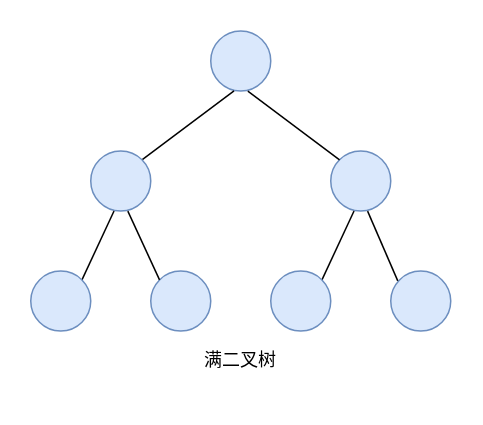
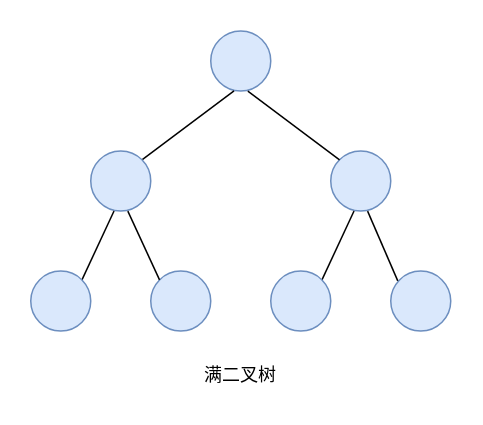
  <mxCell id="0" />
  <mxCell id="1" parent="0" />
  <mxCell id="2" value="" style="ellipse;whiteSpace=wrap;html=1;fillColor=#dae8fc;strokeColor=#6c8ebf;" parent="1" vertex="1"><mxGeometry x="140" y="20" width="40" height="40" as="geometry" /></mxCell>
  <mxCell id="3" value="" style="endArrow=none;html=1;entryX=0.388;entryY=0.998;entryDx=0;entryDy=0;exitX=1;exitY=0;exitDx=0;exitDy=0;entryPerimeter=0;" parent="1" source="4" target="2" edge="1"><mxGeometry width="50" height="50" relative="1" as="geometry"><mxPoint x="130" y="100" as="sourcePoint" /><mxPoint x="200" y="-20" as="targetPoint" /></mxGeometry></mxCell>
  <mxCell id="4" value="" style="ellipse;whiteSpace=wrap;html=1;fillColor=#dae8fc;strokeColor=#6c8ebf;" parent="1" vertex="1"><mxGeometry x="60" y="100" width="40" height="40" as="geometry" /></mxCell>
  <mxCell id="5" value="" style="ellipse;whiteSpace=wrap;html=1;fillColor=#dae8fc;strokeColor=#6c8ebf;" parent="1" vertex="1"><mxGeometry x="220" y="100" width="40" height="40" as="geometry" /></mxCell>
  <mxCell id="6" value="" style="endArrow=none;html=1;exitX=0;exitY=0;exitDx=0;exitDy=0;entryX=0.618;entryY=1.001;entryDx=0;entryDy=0;entryPerimeter=0;" parent="1" source="5" target="2" edge="1"><mxGeometry width="50" height="50" relative="1" as="geometry"><mxPoint x="130" y="110" as="sourcePoint" /><mxPoint x="164" y="59" as="targetPoint" /></mxGeometry></mxCell>
  <mxCell id="7" value="" style="endArrow=none;html=1;entryX=0.388;entryY=0.998;entryDx=0;entryDy=0;exitX=1;exitY=0;exitDx=0;exitDy=0;entryPerimeter=0;" parent="1" source="8" edge="1"><mxGeometry width="50" height="50" relative="1" as="geometry"><mxPoint x="50" y="180.08" as="sourcePoint" /><mxPoint x="75.52" y="140" as="targetPoint" /></mxGeometry></mxCell>
  <mxCell id="8" value="" style="ellipse;whiteSpace=wrap;html=1;fillColor=#dae8fc;strokeColor=#6c8ebf;" parent="1" vertex="1"><mxGeometry x="20" y="180.08" width="40" height="40" as="geometry" /></mxCell>
  <mxCell id="9" value="" style="ellipse;whiteSpace=wrap;html=1;fillColor=#dae8fc;strokeColor=#6c8ebf;" parent="1" vertex="1"><mxGeometry x="100" y="180.08" width="40" height="40" as="geometry" /></mxCell>
  <mxCell id="10" value="" style="endArrow=none;html=1;exitX=0;exitY=0;exitDx=0;exitDy=0;entryX=0.618;entryY=1.001;entryDx=0;entryDy=0;entryPerimeter=0;" parent="1" source="9" edge="1"><mxGeometry width="50" height="50" relative="1" as="geometry"><mxPoint x="50" y="190.08" as="sourcePoint" /><mxPoint x="84.72" y="140.12" as="targetPoint" /></mxGeometry></mxCell>
  <mxCell id="11" value="" style="endArrow=none;html=1;entryX=0.388;entryY=0.998;entryDx=0;entryDy=0;exitX=1;exitY=0;exitDx=0;exitDy=0;entryPerimeter=0;" parent="1" source="12" edge="1"><mxGeometry width="50" height="50" relative="1" as="geometry"><mxPoint x="210" y="180.08" as="sourcePoint" /><mxPoint x="235.52" y="140" as="targetPoint" /></mxGeometry></mxCell>
  <mxCell id="12" value="" style="ellipse;whiteSpace=wrap;html=1;fillColor=#dae8fc;strokeColor=#6c8ebf;" parent="1" vertex="1"><mxGeometry x="180" y="180.08" width="40" height="40" as="geometry" /></mxCell>
- <mxCell id="13" value="满二叉树" style="text;html=1;strokeColor=none;fillColor=none;align=center;verticalAlign=middle;whiteSpace=wrap;rounded=0;" parent="1" vertex="1"><mxGeometry x="100" y="220.08" width="120" height="40" as="geometry" /></mxCell>
+ <mxCell id="13" value="满二叉树" style="text;html=1;strokeColor=none;fillColor=none;align=center;verticalAlign=middle;whiteSpace=wrap;rounded=0;" parent="1" vertex="1"><mxGeometry x="100" y="230.08" width="120" height="40" as="geometry" /></mxCell>
  <mxCell id="14" value="" style="ellipse;whiteSpace=wrap;html=1;fillColor=#dae8fc;strokeColor=#6c8ebf;" parent="1" vertex="1"><mxGeometry x="260" y="180.08" width="40" height="40" as="geometry" /></mxCell>
  <mxCell id="15" value="" style="endArrow=none;html=1;exitX=0.117;exitY=0.163;exitDx=0;exitDy=0;exitPerimeter=0;entryX=0.614;entryY=1.002;entryDx=0;entryDy=0;entryPerimeter=0;" parent="1" source="14" target="5" edge="1"><mxGeometry width="50" height="50" relative="1" as="geometry"><mxPoint x="224.142" y="195.938" as="sourcePoint" /><mxPoint x="245" y="139" as="targetPoint" /></mxGeometry></mxCell>
